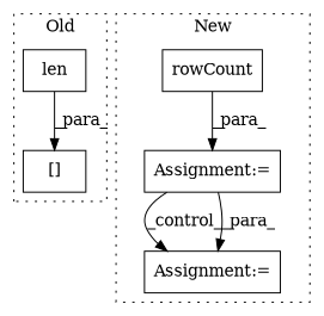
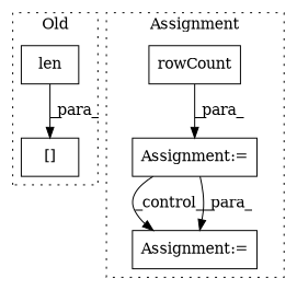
  digraph {
    node [a=32 shape=box]
    n1 [l="4,1" label=len s="4131,4157"]
    n2 [a=2 l="23,1" label="[]" s="5026,5061"]
    n3 [l=10 label=rowCount s=5661]
    n4 [a=7 l=2 label="Assignment:=" s=5723]
    n5 [a=7 l="53,2" label="Assignment:=" s="5577,5672"]
    subgraph cluster_1 {
      label=Old
      style=dotted
      n1
      n2
    }
    subgraph cluster_2 {
-     label=New
+     label=Assignment
      style=dotted
      n3
      n4
      n5
    }
    n1 -> n2 [label=_para_]
    n3 -> n5 [label=_para_]
    n5 -> n4 [label=_control_]
    n5 -> n4 [label=_para_]
  }
